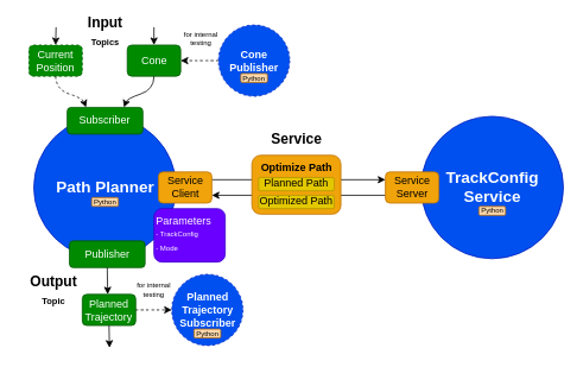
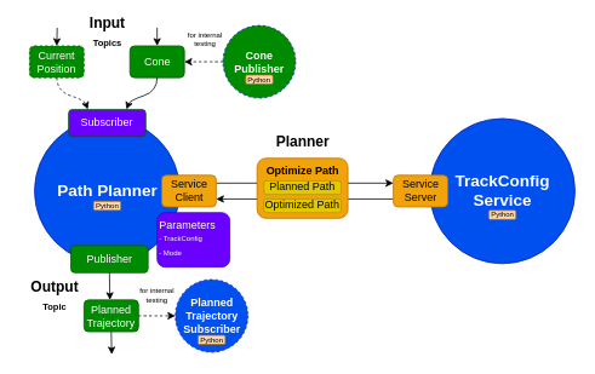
  <mxCell id="0" />
  <mxCell id="1" parent="0" />
  <mxCell id="2" value="" style="endArrow=classic;html=1;rounded=0;fontSize=12;exitX=0;exitY=0.75;exitDx=0;exitDy=0;entryX=1;entryY=0.75;entryDx=0;entryDy=0;" parent="1" source="16" target="8" edge="1"><mxGeometry width="50" height="50" relative="1" as="geometry"><mxPoint x="247.5" y="211.25" as="sourcePoint" /><mxPoint x="442.5" y="211.25" as="targetPoint" /></mxGeometry></mxCell>
  <mxCell id="3" value="" style="endArrow=classic;html=1;rounded=0;fontSize=12;exitX=1;exitY=0.25;exitDx=0;exitDy=0;entryX=0;entryY=0.25;entryDx=0;entryDy=0;" parent="1" source="8" target="16" edge="1"><mxGeometry width="50" height="50" relative="1" as="geometry"><mxPoint x="252.5" y="300" as="sourcePoint" /><mxPoint x="262.5" y="210" as="targetPoint" /></mxGeometry></mxCell>
  <mxCell id="4" value="Input&lt;br&gt;&lt;font style=&quot;font-size: 10px;&quot;&gt;Topics&lt;/font&gt;" style="text;html=1;strokeColor=none;fillColor=none;align=center;verticalAlign=middle;whiteSpace=wrap;rounded=0;fontSize=16;fontStyle=1" parent="1" vertex="1"><mxGeometry x="77.5" y="20" width="80" height="30" as="geometry" /></mxCell>
  <mxCell id="5" value="Path Planner" style="ellipse;whiteSpace=wrap;html=1;aspect=fixed;fontSize=18;fontStyle=1;fillColor=#0050ef;strokeColor=#001DBC;fontColor=#ffffff;" parent="1" vertex="1"><mxGeometry x="37.5" y="130" width="160" height="160" as="geometry" /></mxCell>
  <mxCell id="6" value="TrackConfig Service" style="ellipse;whiteSpace=wrap;html=1;aspect=fixed;fontSize=18;fontStyle=1;fillColor=#0050ef;fontColor=#ffffff;strokeColor=#001DBC;" parent="1" vertex="1"><mxGeometry x="472.5" y="130" width="160" height="160" as="geometry" /></mxCell>
- <mxCell id="7" value="Subscriber" style="rounded=1;whiteSpace=wrap;html=1;fontSize=12;fillColor=#008a00;strokeColor=#005700;fontColor=#ffffff;fontStyle=0" parent="1" vertex="1"><mxGeometry x="75" y="120" width="85" height="30" as="geometry" /></mxCell>
+ <mxCell id="7" value="Subscriber" style="rounded=1;whiteSpace=wrap;html=1;fontSize=12;fillColor=#6a00ff;strokeColor=#005700;fontColor=#ffffff;fontStyle=0;" parent="1" vertex="1"><mxGeometry x="75" y="120" width="85" height="30" as="geometry" /></mxCell>
  <mxCell id="8" value="Service&lt;br style=&quot;font-size: 12px;&quot;&gt;Client" style="rounded=1;whiteSpace=wrap;html=1;fontSize=12;verticalAlign=middle;fillColor=#f0a30a;fontColor=#000000;strokeColor=#BD7000;" parent="1" vertex="1"><mxGeometry x="177.5" y="192.5" width="60" height="35" as="geometry" /></mxCell>
  <mxCell id="9" value="Current&lt;br style=&quot;font-size: 12px;&quot;&gt;Position" style="rounded=1;whiteSpace=wrap;html=1;fontSize=12;verticalAlign=middle;fontStyle=0;fillColor=#008a00;strokeColor=#005700;fontColor=#ffffff;dashed=1;" parent="1" vertex="1"><mxGeometry x="32" y="50" width="60" height="35" as="geometry" /></mxCell>
  <mxCell id="10" value="Cone" style="rounded=1;whiteSpace=wrap;html=1;fontSize=12;verticalAlign=middle;fontStyle=0;fillColor=#008a00;strokeColor=#005700;fontColor=#ffffff;" parent="1" vertex="1"><mxGeometry x="142.5" y="50" width="60" height="35" as="geometry" /></mxCell>
  <mxCell id="11" value="" style="endArrow=classic;html=1;rounded=0;fontSize=12;entryX=0.5;entryY=0;entryDx=0;entryDy=0;" parent="1" target="9" edge="1"><mxGeometry width="50" height="50" relative="1" as="geometry"><mxPoint x="62.5" y="30" as="sourcePoint" /><mxPoint x="52.5" y="-90" as="targetPoint" /></mxGeometry></mxCell>
  <mxCell id="12" value="" style="endArrow=classic;html=1;rounded=0;fontSize=12;entryX=0.5;entryY=0;entryDx=0;entryDy=0;" parent="1" target="10" edge="1"><mxGeometry width="50" height="50" relative="1" as="geometry"><mxPoint x="172.5" y="30" as="sourcePoint" /><mxPoint x="242.5" y="-90" as="targetPoint" /></mxGeometry></mxCell>
  <mxCell id="13" value="Optimize Path" style="rounded=1;whiteSpace=wrap;html=1;fontSize=12;verticalAlign=top;fontStyle=1;fillColor=#f0a30a;fontColor=#000000;strokeColor=#BD7000;" parent="1" vertex="1"><mxGeometry x="282.5" y="173.75" width="100" height="66.25" as="geometry" /></mxCell>
  <mxCell id="14" value="Optimized Path" style="rounded=1;whiteSpace=wrap;html=1;fontSize=12;fillColor=#e3c800;fontColor=#000000;strokeColor=#B09500;" parent="1" vertex="1"><mxGeometry x="290" y="218.75" width="85" height="15" as="geometry" /></mxCell>
  <mxCell id="15" value="Planned Path" style="rounded=1;whiteSpace=wrap;html=1;fontSize=12;fillColor=#e3c800;fontColor=#000000;strokeColor=#B09500;" parent="1" vertex="1"><mxGeometry x="290" y="198.75" width="85" height="15" as="geometry" /></mxCell>
  <mxCell id="16" value="Service&lt;br style=&quot;font-size: 12px;&quot;&gt;Server" style="rounded=1;whiteSpace=wrap;html=1;fontSize=12;verticalAlign=middle;fillColor=#f0a30a;fontColor=#000000;strokeColor=#BD7000;" parent="1" vertex="1"><mxGeometry x="432.5" y="192.5" width="60" height="35" as="geometry" /></mxCell>
- <mxCell id="17" value="Service" style="text;html=1;strokeColor=none;fillColor=none;align=center;verticalAlign=middle;whiteSpace=wrap;rounded=0;fontSize=16;fontStyle=1" parent="1" vertex="1"><mxGeometry x="292.5" y="140" width="80" height="30" as="geometry" /></mxCell>
+ <mxCell id="17" value="Planner" style="text;html=1;strokeColor=none;fillColor=none;align=center;verticalAlign=middle;whiteSpace=wrap;rounded=0;fontSize=16;fontStyle=1" parent="1" vertex="1"><mxGeometry x="292.5" y="140" width="80" height="30" as="geometry" /></mxCell>
  <mxCell id="18" value="Publisher" style="rounded=1;whiteSpace=wrap;html=1;fontSize=12;fillColor=#008a00;strokeColor=#005700;fontColor=#ffffff;fontStyle=0" parent="1" vertex="1"><mxGeometry x="77.5" y="270" width="85" height="30" as="geometry" /></mxCell>
  <mxCell id="19" value="Planned Trajectory" style="rounded=1;whiteSpace=wrap;html=1;fontSize=12;verticalAlign=middle;fontStyle=0;fillColor=#008a00;strokeColor=#005700;fontColor=#ffffff;" parent="1" vertex="1"><mxGeometry x="92" y="330" width="60" height="35" as="geometry" /></mxCell>
  <mxCell id="20" value="" style="endArrow=classic;html=1;rounded=0;fontSize=16;fontColor=#000000;exitX=0.5;exitY=1;exitDx=0;exitDy=0;" parent="1" source="18" edge="1"><mxGeometry width="50" height="50" relative="1" as="geometry"><mxPoint x="172.5" y="350" as="sourcePoint" /><mxPoint x="120.5" y="330" as="targetPoint" /></mxGeometry></mxCell>
  <mxCell id="21" value="" style="endArrow=classic;html=1;rounded=0;fontSize=16;fontColor=#000000;exitX=0.5;exitY=1;exitDx=0;exitDy=0;" parent="1" source="19" edge="1"><mxGeometry width="50" height="50" relative="1" as="geometry"><mxPoint x="102.5" y="490" as="sourcePoint" /><mxPoint x="122.5" y="390" as="targetPoint" /></mxGeometry></mxCell>
  <mxCell id="22" value="Output&lt;br&gt;&lt;font size=&quot;1&quot;&gt;Topic&lt;br&gt;&lt;/font&gt;" style="text;html=1;strokeColor=none;fillColor=none;align=center;verticalAlign=middle;whiteSpace=wrap;rounded=0;fontSize=16;fontStyle=1" parent="1" vertex="1"><mxGeometry x="20" y="310" width="80" height="30" as="geometry" /></mxCell>
  <mxCell id="23" value="Python" style="rounded=1;whiteSpace=wrap;html=1;fontSize=8;fillColor=#fad7ac;strokeColor=#b46504;" parent="1" vertex="1"><mxGeometry x="102.5" y="221.25" width="30" height="10" as="geometry" /></mxCell>
  <mxCell id="24" value="&lt;font style=&quot;font-size: 12px;&quot;&gt;Parameters&lt;/font&gt;&lt;br style=&quot;font-size: 12px&quot;&gt;&lt;font style=&quot;font-size: 8px;&quot;&gt;- TrackConfig&lt;br style=&quot;&quot;&gt;- Mode&lt;br&gt;&lt;/font&gt;" style="rounded=1;whiteSpace=wrap;html=1;fontSize=12;align=left;verticalAlign=top;fillColor=#6a00ff;fontColor=#ffffff;strokeColor=#3700CC;" parent="1" vertex="1"><mxGeometry x="172.5" y="233.75" width="80" height="60" as="geometry" /></mxCell>
  <mxCell id="25" value="" style="endArrow=classic;html=1;fontSize=12;entryX=0.25;entryY=0;entryDx=0;entryDy=0;exitX=0.5;exitY=1;exitDx=0;exitDy=0;curved=1;dashed=1;" parent="1" source="9" target="7" edge="1"><mxGeometry width="50" height="50" relative="1" as="geometry"><mxPoint x="72.5" y="40" as="sourcePoint" /><mxPoint x="72" y="60" as="targetPoint" /><Array as="points"><mxPoint x="62.5" y="100" /><mxPoint x="92.5" y="110" /></Array></mxGeometry></mxCell>
  <mxCell id="26" value="" style="endArrow=classic;html=1;fontSize=10;fontColor=#FFFFFF;curved=1;entryX=0.75;entryY=0;entryDx=0;entryDy=0;exitX=0.5;exitY=1;exitDx=0;exitDy=0;" parent="1" source="10" target="7" edge="1"><mxGeometry width="50" height="50" relative="1" as="geometry"><mxPoint x="162.5" y="130" as="sourcePoint" /><mxPoint x="212.5" y="80" as="targetPoint" /><Array as="points"><mxPoint x="172.5" y="100" /><mxPoint x="142.5" y="110" /></Array></mxGeometry></mxCell>
  <mxCell id="27" value="" style="endArrow=classic;html=1;fontSize=12;fontColor=#000000;curved=1;entryX=1;entryY=0.5;entryDx=0;entryDy=0;exitX=0;exitY=0.5;exitDx=0;exitDy=0;dashed=1;" parent="1" target="10" edge="1"><mxGeometry width="50" height="50" relative="1" as="geometry"><mxPoint x="245" y="67.5" as="sourcePoint" /><mxPoint x="252.5" y="-20" as="targetPoint" /></mxGeometry></mxCell>
- <mxCell id="28" value="Cone Publisher" style="ellipse;whiteSpace=wrap;html=1;aspect=fixed;fontSize=12;fontStyle=1;fillColor=#0050EF;fontColor=#FFFFFF;strokeColor=#001DBC;sketch=0;dashed=1;labelBackgroundColor=none;" parent="1" vertex="1"><mxGeometry x="245" y="27.5" width="80" height="80" as="geometry" /></mxCell>
+ <mxCell id="28" value="Cone Publisher" style="ellipse;whiteSpace=wrap;html=1;aspect=fixed;fontSize=12;fontStyle=1;fillColor=#008a00;fontColor=#FFFFFF;strokeColor=#001DBC;sketch=0;dashed=1;labelBackgroundColor=none;" parent="1" vertex="1"><mxGeometry x="245" y="27.5" width="80" height="80" as="geometry" /></mxCell>
  <mxCell id="29" value="" style="endArrow=classic;html=1;dashed=1;fontSize=12;fontColor=#000000;curved=1;exitX=1;exitY=0.5;exitDx=0;exitDy=0;entryX=0;entryY=0.5;entryDx=0;entryDy=0;" parent="1" source="19" edge="1"><mxGeometry width="50" height="50" relative="1" as="geometry"><mxPoint x="122.5" y="460" as="sourcePoint" /><mxPoint x="192.5" y="347.5" as="targetPoint" /></mxGeometry></mxCell>
  <mxCell id="30" value="Planned Trajectory Subscriber" style="ellipse;whiteSpace=wrap;html=1;aspect=fixed;fontSize=12;fontStyle=1;fillColor=#0050EF;fontColor=#FFFFFF;strokeColor=#001DBC;sketch=0;dashed=1;labelBackgroundColor=none;" parent="1" vertex="1"><mxGeometry x="192.5" y="307.5" width="80" height="80" as="geometry" /></mxCell>
  <mxCell id="31" value="Python" style="rounded=1;whiteSpace=wrap;html=1;fontSize=8;fillColor=#fad7ac;strokeColor=#b46504;" parent="1" vertex="1"><mxGeometry x="537.5" y="231.25" width="30" height="10" as="geometry" /></mxCell>
  <mxCell id="32" value="Python" style="rounded=1;whiteSpace=wrap;html=1;fontSize=8;fillColor=#fad7ac;strokeColor=#b46504;" parent="1" vertex="1"><mxGeometry x="270" y="82" width="30" height="10" as="geometry" /></mxCell>
  <mxCell id="33" value="Python" style="rounded=1;whiteSpace=wrap;html=1;fontSize=8;fillColor=#fad7ac;strokeColor=#b46504;" parent="1" vertex="1"><mxGeometry x="217.5" y="369" width="30" height="10" as="geometry" /></mxCell>
  <mxCell id="34" value="&lt;font color=&quot;#000000&quot;&gt;for internal testing&lt;/font&gt;" style="text;html=1;strokeColor=none;fillColor=none;align=center;verticalAlign=middle;whiteSpace=wrap;rounded=0;dashed=1;labelBackgroundColor=none;sketch=0;fontSize=8;fontColor=#FFFFFF;" parent="1" vertex="1"><mxGeometry x="202.5" y="27.5" width="45" height="30" as="geometry" /></mxCell>
  <mxCell id="35" value="&lt;font color=&quot;#000000&quot;&gt;for internal testing&lt;/font&gt;" style="text;html=1;strokeColor=none;fillColor=none;align=center;verticalAlign=middle;whiteSpace=wrap;rounded=0;dashed=1;labelBackgroundColor=none;sketch=0;fontSize=8;fontColor=#FFFFFF;" parent="1" vertex="1"><mxGeometry x="150" y="310" width="45" height="30" as="geometry" /></mxCell>
